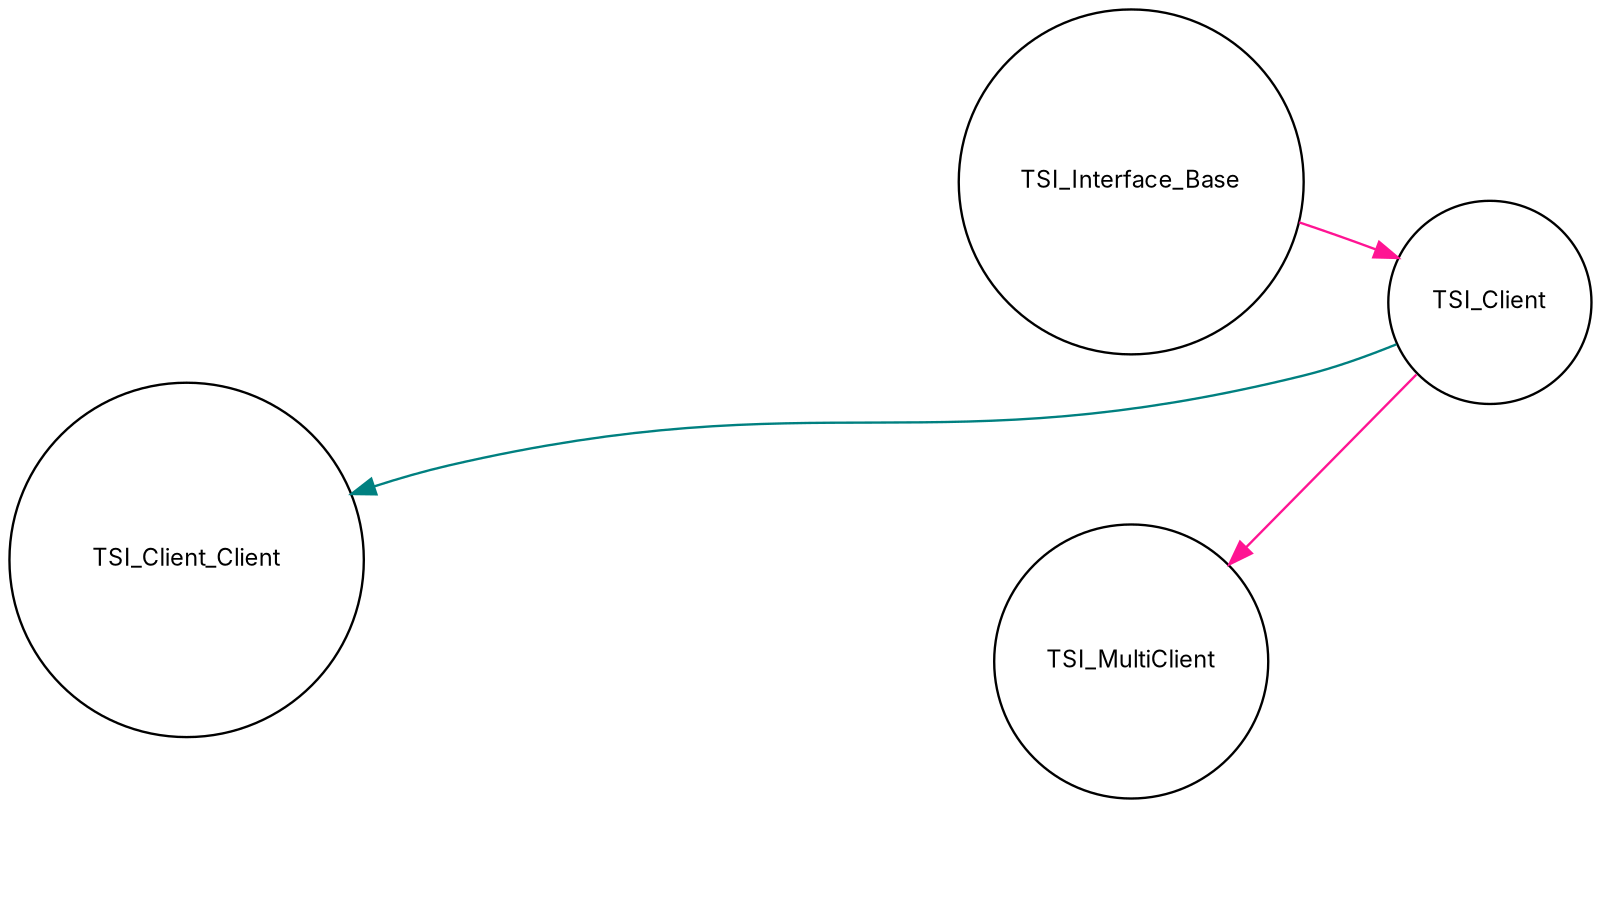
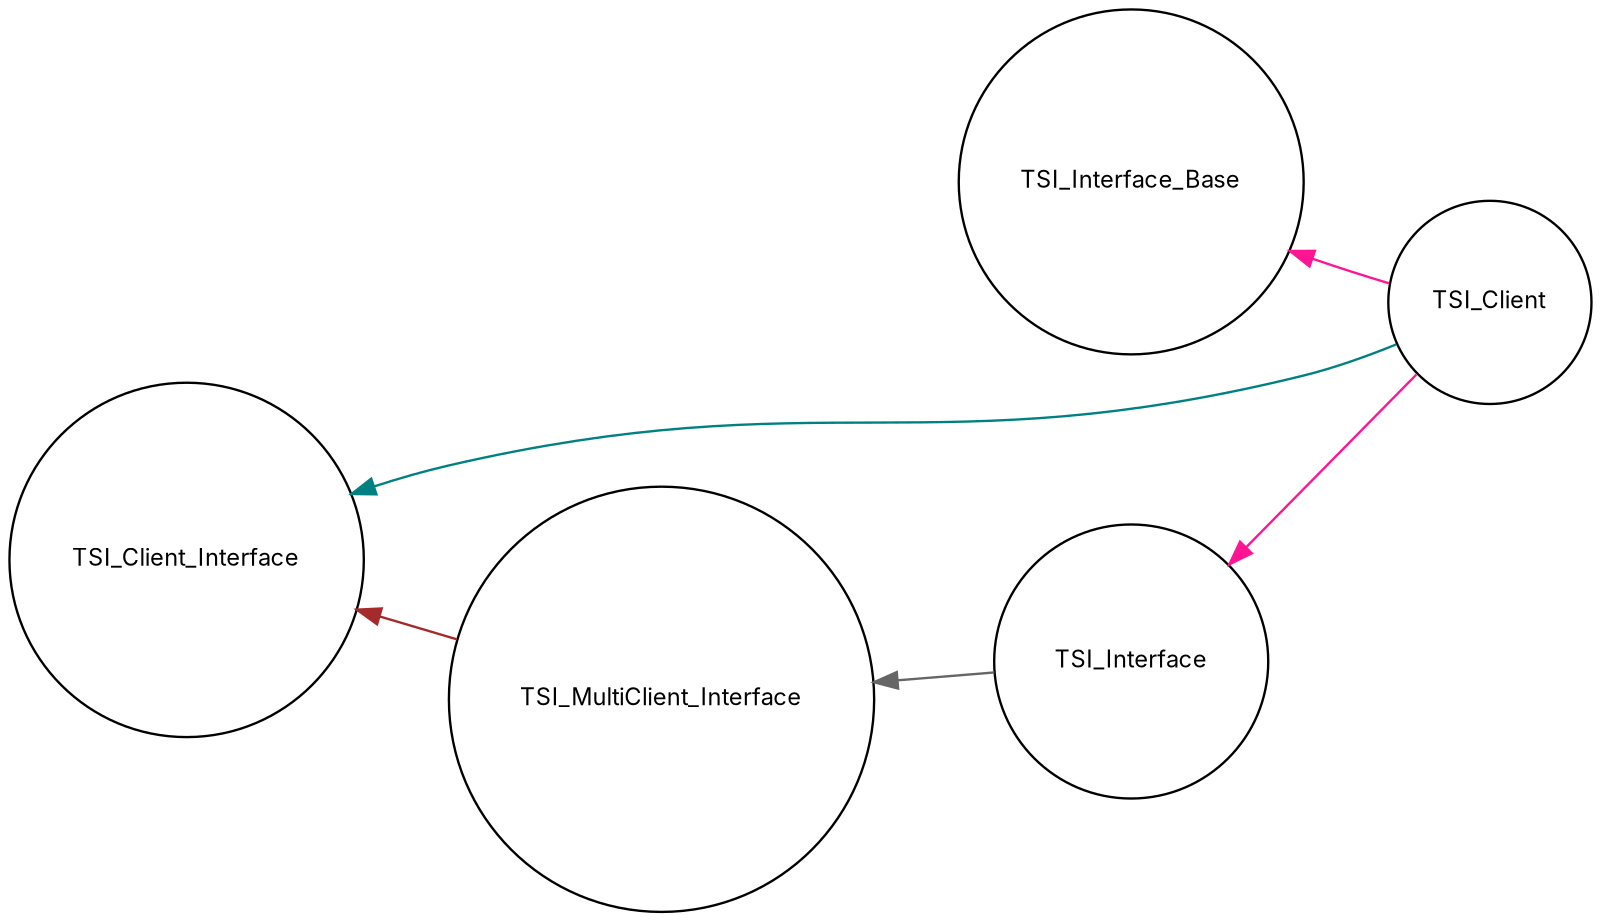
  digraph {
    fontname=Inter
    rankdir=LR
    node [color=black fillcolor=white fontname=Inter fontsize=10 shape=circle style=filled]
    edge [color=deeppink dir=back fontname=Inter fontsize=10 labelfontname=Helvetica labelfontsize=10 style=solid]
    n1 [height=0.2 label=TSI_Interface_Base width=0.4]
    n2 [height=0.2 label=TSI_Client width=0.4]
-   n3 [height=0.2 label=TSI_Client_Client width=0.4]
-   n5 [height=0.2 label=TSI_MultiClient width=0.4]
-   n2 -> n1
+   n3 [height=0.2 label=TSI_Client_Interface width=0.4]
+   n4 [height=0.2 label=TSI_MultiClient_Interface width=0.4]
+   n5 [height=0.2 label=TSI_Interface width=0.4]
+   n1 -> n2
    n3 -> n2 [color=teal]
+   n3 -> n4 [color=brown]
+   n4 -> n5 [color=gray40]
    n5 -> n2
  }
